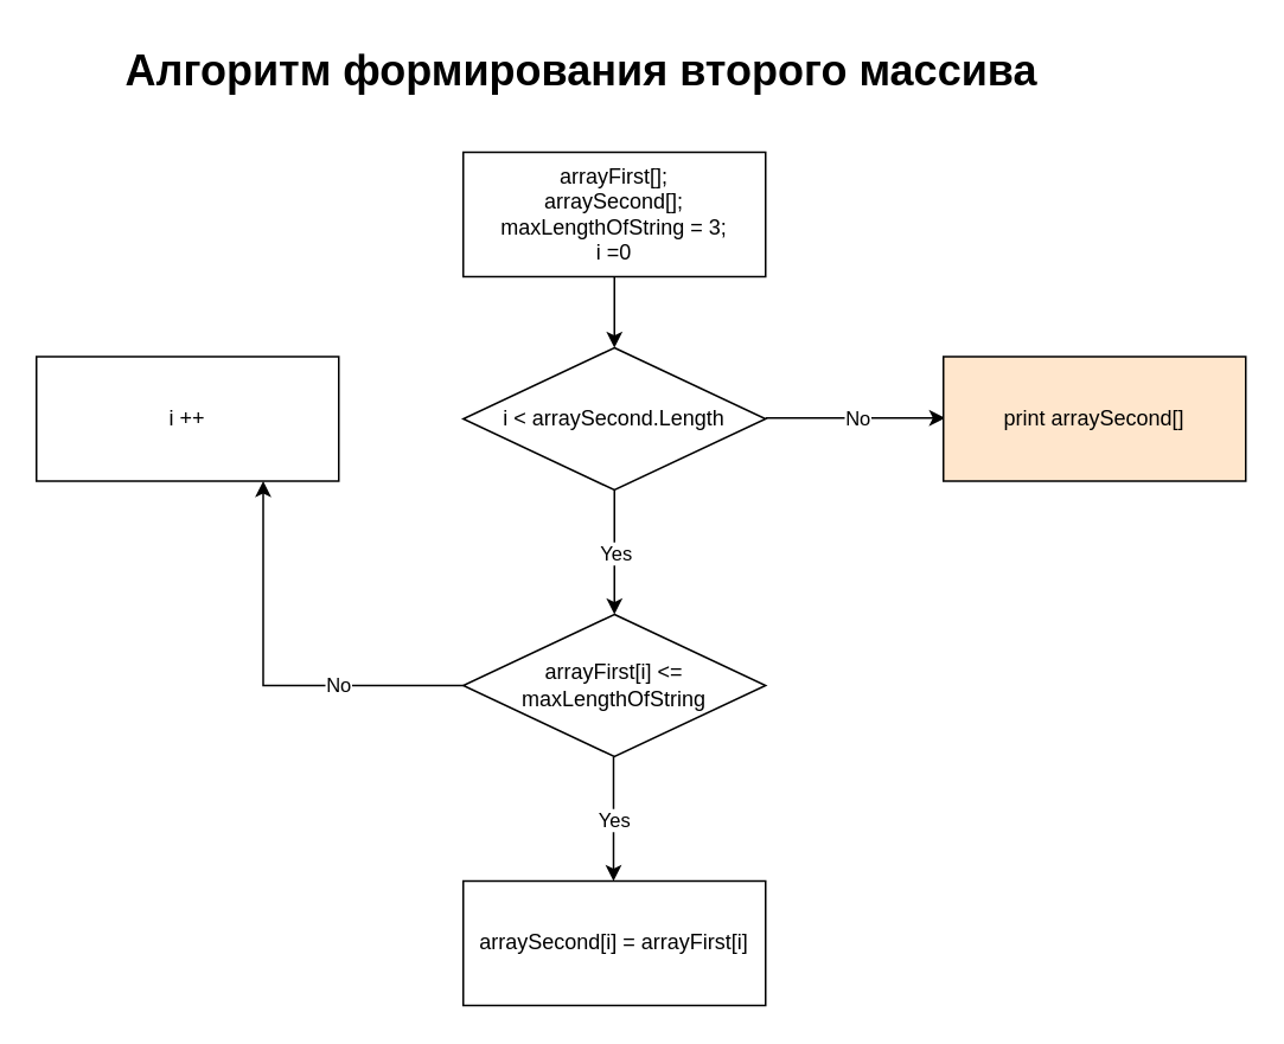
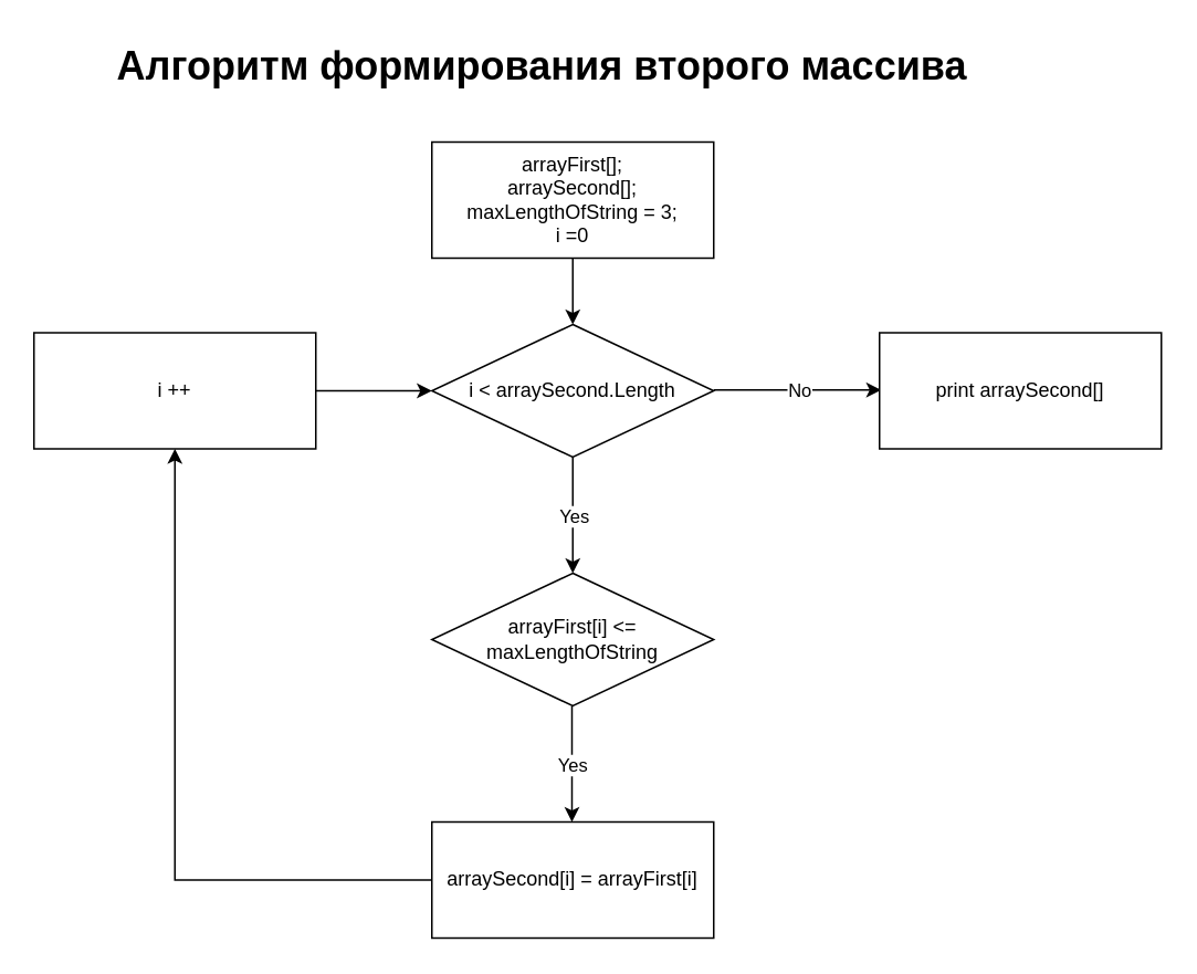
  <mxCell id="0" />
  <mxCell id="1" parent="0" />
  <mxCell id="2" value="&lt;h1&gt;Алгоритм формирования второго массива&amp;nbsp;&lt;/h1&gt;" style="text;html=1;strokeColor=none;fillColor=none;spacing=5;spacingTop=-20;whiteSpace=wrap;overflow=hidden;rounded=0;align=center;" vertex="1" parent="1"><mxGeometry x="45" y="20" width="570" height="40" as="geometry" /></mxCell>
  <mxCell id="3" value="arrayFirst[];&lt;br&gt;arraySecond[];&lt;br&gt;maxLengthOfString = 3;&lt;br&gt;i =0" style="rounded=0;whiteSpace=wrap;html=1;" vertex="1" parent="1"><mxGeometry x="260" y="85" width="170" height="70" as="geometry" /></mxCell>
  <mxCell id="4" value="i &amp;lt; arraySecond.Length" style="rhombus;whiteSpace=wrap;html=1;" vertex="1" parent="1"><mxGeometry x="260" y="195" width="170" height="80" as="geometry" /></mxCell>
  <mxCell id="5" value="" style="endArrow=classic;html=1;exitX=0.5;exitY=1;exitDx=0;exitDy=0;entryX=0.5;entryY=0;entryDx=0;entryDy=0;" edge="1" parent="1" source="3" target="4"><mxGeometry width="50" height="50" relative="1" as="geometry"><mxPoint x="310" y="235" as="sourcePoint" /><mxPoint x="360" y="185" as="targetPoint" /></mxGeometry></mxCell>
  <mxCell id="6" value="" style="endArrow=classic;html=1;exitX=0.5;exitY=1;exitDx=0;exitDy=0;" edge="1" parent="1" source="4"><mxGeometry relative="1" as="geometry"><mxPoint x="280" y="215" as="sourcePoint" /><mxPoint x="345" y="345" as="targetPoint" /></mxGeometry></mxCell>
  <mxCell id="7" value="Yes" style="edgeLabel;resizable=0;html=1;align=center;verticalAlign=middle;" connectable="0" vertex="1" parent="6"><mxGeometry relative="1" as="geometry" /></mxCell>
  <mxCell id="8" value="arrayFirst[i] &amp;lt;=&lt;br&gt;maxLengthOfString" style="rhombus;whiteSpace=wrap;html=1;" vertex="1" parent="1"><mxGeometry x="260" y="345" width="170" height="80" as="geometry" /></mxCell>
  <mxCell id="9" value="" style="endArrow=classic;html=1;exitX=0.5;exitY=1;exitDx=0;exitDy=0;" edge="1" parent="1"><mxGeometry relative="1" as="geometry"><mxPoint x="344.5" y="425" as="sourcePoint" /><mxPoint x="344.5" y="495" as="targetPoint" /></mxGeometry></mxCell>
  <mxCell id="10" value="Yes" style="edgeLabel;resizable=0;html=1;align=center;verticalAlign=middle;" connectable="0" vertex="1" parent="9"><mxGeometry relative="1" as="geometry" /></mxCell>
  <mxCell id="11" value="arraySecond[i] = arrayFirst[i]" style="rounded=0;whiteSpace=wrap;html=1;" vertex="1" parent="1"><mxGeometry x="260" y="495" width="170" height="70" as="geometry" /></mxCell>
  <mxCell id="12" style="edgeStyle=orthogonalEdgeStyle;rounded=0;html=1;exitX=0.5;exitY=1;exitDx=0;exitDy=0;elbow=vertical;" edge="1" parent="1" source="13"><mxGeometry relative="1" as="geometry"><mxPoint x="105" y="270" as="targetPoint" /></mxGeometry></mxCell>
  <mxCell id="13" value="i ++" style="rounded=0;whiteSpace=wrap;html=1;" vertex="1" parent="1"><mxGeometry x="20" y="200" width="170" height="70" as="geometry" /></mxCell>
- <mxCell id="16" value="No" style="endArrow=classic;html=1;exitX=0;exitY=0.5;exitDx=0;exitDy=0;rounded=0;edgeStyle=orthogonalEdgeStyle;entryX=0.75;entryY=1;entryDx=0;entryDy=0;" edge="1" parent="1" source="8" target="13"><mxGeometry x="-0.385" relative="1" as="geometry"><mxPoint x="255" y="385" as="sourcePoint" /><mxPoint x="140" y="265" as="targetPoint" /><mxPoint as="offset" /></mxGeometry></mxCell>
+ <mxCell id="14" value="" style="endArrow=classic;html=1;exitX=1;exitY=0.5;exitDx=0;exitDy=0;" edge="1" parent="1" source="13" target="4"><mxGeometry width="50" height="50" relative="1" as="geometry"><mxPoint x="355" y="165" as="sourcePoint" /><mxPoint x="260" y="120" as="targetPoint" /></mxGeometry></mxCell>
+ <mxCell id="15" value="" style="endArrow=classic;html=1;entryX=0.5;entryY=1;entryDx=0;entryDy=0;rounded=0;exitX=0;exitY=0.5;exitDx=0;exitDy=0;" edge="1" parent="1" source="11" target="13"><mxGeometry width="50" height="50" relative="1" as="geometry"><mxPoint x="220" y="530" as="sourcePoint" /><mxPoint x="109" y="265" as="targetPoint" /><Array as="points"><mxPoint x="105" y="530" /></Array></mxGeometry></mxCell>
  <mxCell id="17" value="" style="endArrow=classic;html=1;exitX=0.5;exitY=1;exitDx=0;exitDy=0;" edge="1" parent="1"><mxGeometry relative="1" as="geometry"><mxPoint x="430" y="234.5" as="sourcePoint" /><mxPoint x="531" y="234.5" as="targetPoint" /></mxGeometry></mxCell>
  <mxCell id="18" value="No" style="edgeLabel;resizable=0;html=1;align=center;verticalAlign=middle;" connectable="0" vertex="1" parent="17"><mxGeometry relative="1" as="geometry" /></mxCell>
- <mxCell id="19" value="print arraySecond[]" style="rounded=0;whiteSpace=wrap;html=1;fillColor=#ffe6cc;" vertex="1" parent="1"><mxGeometry x="530" y="200" width="170" height="70" as="geometry" /></mxCell>
+ <mxCell id="19" value="print arraySecond[]" style="rounded=0;whiteSpace=wrap;html=1;" vertex="1" parent="1"><mxGeometry x="530" y="200" width="170" height="70" as="geometry" /></mxCell>
